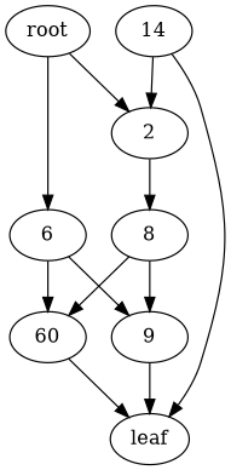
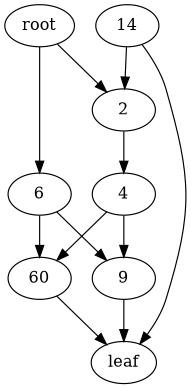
  strict digraph {
    edge [weight=17]
    2
-   8
+   8 [label=4]
    9
    n4 [label=60]
    14
    leaf
    6
    root
    2 -> 8
    8 -> 9 [weight=7]
    8 -> n4 [weight=6]
    9 -> leaf [weight=15]
    n4 -> leaf [weight=10]
    14 -> 2 [weight=19]
    14 -> leaf
    6 -> 9 [weight=20]
    6 -> n4 [weight=6]
    root -> 2 [weight=2]
    root -> 6 [weight=12]
  }
